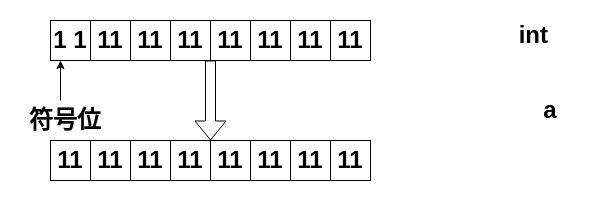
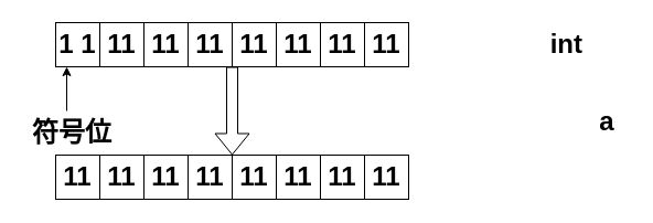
  <mxCell id="0" />
  <mxCell id="1" parent="0" />
  <mxCell id="2" value="&lt;font style=&quot;font-size: 24px&quot;&gt;&lt;b&gt;1 1&lt;/b&gt;&lt;/font&gt;" style="rounded=0;whiteSpace=wrap;html=1;" parent="1" vertex="1"><mxGeometry x="50" y="20" width="40" height="40" as="geometry" /></mxCell>
  <mxCell id="3" value="&lt;b style=&quot;font-size: 24px&quot;&gt;11&lt;/b&gt;" style="rounded=0;whiteSpace=wrap;html=1;" parent="1" vertex="1"><mxGeometry x="90" y="20" width="40" height="40" as="geometry" /></mxCell>
  <mxCell id="4" value="&lt;b style=&quot;font-size: 24px&quot;&gt;11&lt;/b&gt;" style="rounded=0;whiteSpace=wrap;html=1;" parent="1" vertex="1"><mxGeometry x="130" y="20" width="40" height="40" as="geometry" /></mxCell>
  <mxCell id="5" value="&lt;b style=&quot;font-size: 24px&quot;&gt;11&lt;/b&gt;" style="rounded=0;whiteSpace=wrap;html=1;" parent="1" vertex="1"><mxGeometry x="170" y="20" width="40" height="40" as="geometry" /></mxCell>
  <mxCell id="6" value="&lt;b style=&quot;font-size: 24px&quot;&gt;11&lt;/b&gt;" style="rounded=0;whiteSpace=wrap;html=1;" parent="1" vertex="1"><mxGeometry x="210" y="20" width="40" height="40" as="geometry" /></mxCell>
  <mxCell id="7" value="&lt;b style=&quot;font-size: 24px&quot;&gt;11&lt;/b&gt;" style="rounded=0;whiteSpace=wrap;html=1;" parent="1" vertex="1"><mxGeometry x="250" y="20" width="40" height="40" as="geometry" /></mxCell>
  <mxCell id="8" value="&lt;b style=&quot;font-size: 24px&quot;&gt;11&lt;/b&gt;" style="rounded=0;whiteSpace=wrap;html=1;" parent="1" vertex="1"><mxGeometry x="290" y="20" width="40" height="40" as="geometry" /></mxCell>
  <mxCell id="9" value="&lt;b style=&quot;font-size: 24px&quot;&gt;11&lt;/b&gt;" style="rounded=0;whiteSpace=wrap;html=1;" parent="1" vertex="1"><mxGeometry x="330" y="20" width="40" height="40" as="geometry" /></mxCell>
  <mxCell id="10" value="&lt;font style=&quot;font-size: 24px&quot;&gt;&lt;b&gt;11&lt;/b&gt;&lt;/font&gt;" style="rounded=0;whiteSpace=wrap;html=1;" parent="1" vertex="1"><mxGeometry x="50" y="140" width="40" height="40" as="geometry" /></mxCell>
  <mxCell id="11" value="&lt;font style=&quot;font-size: 24px&quot;&gt;&lt;b&gt;11&lt;/b&gt;&lt;/font&gt;" style="rounded=0;whiteSpace=wrap;html=1;" parent="1" vertex="1"><mxGeometry x="90" y="140" width="40" height="40" as="geometry" /></mxCell>
  <mxCell id="12" value="&lt;font style=&quot;font-size: 24px&quot;&gt;&lt;b&gt;11&lt;/b&gt;&lt;/font&gt;" style="rounded=0;whiteSpace=wrap;html=1;" parent="1" vertex="1"><mxGeometry x="130" y="140" width="40" height="40" as="geometry" /></mxCell>
  <mxCell id="13" value="&lt;font style=&quot;font-size: 24px&quot;&gt;&lt;b&gt;11&lt;/b&gt;&lt;/font&gt;" style="rounded=0;whiteSpace=wrap;html=1;" parent="1" vertex="1"><mxGeometry x="170" y="140" width="40" height="40" as="geometry" /></mxCell>
  <mxCell id="14" value="&lt;b style=&quot;font-size: 24px&quot;&gt;11&lt;/b&gt;" style="rounded=0;whiteSpace=wrap;html=1;" parent="1" vertex="1"><mxGeometry x="210" y="140" width="40" height="40" as="geometry" /></mxCell>
  <mxCell id="15" value="&lt;b style=&quot;font-size: 24px&quot;&gt;11&lt;/b&gt;" style="rounded=0;whiteSpace=wrap;html=1;" parent="1" vertex="1"><mxGeometry x="250" y="140" width="40" height="40" as="geometry" /></mxCell>
  <mxCell id="16" value="&lt;b style=&quot;font-size: 24px&quot;&gt;11&lt;/b&gt;" style="rounded=0;whiteSpace=wrap;html=1;" parent="1" vertex="1"><mxGeometry x="290" y="140" width="40" height="40" as="geometry" /></mxCell>
  <mxCell id="17" value="&lt;b style=&quot;font-size: 24px&quot;&gt;11&lt;/b&gt;" style="rounded=0;whiteSpace=wrap;html=1;" parent="1" vertex="1"><mxGeometry x="330" y="140" width="40" height="40" as="geometry" /></mxCell>
  <mxCell id="18" value="" style="shape=flexArrow;endArrow=classic;html=1;exitX=0;exitY=1;exitDx=0;exitDy=0;entryX=1;entryY=0;entryDx=0;entryDy=0;" parent="1" source="6" target="13" edge="1"><mxGeometry width="50" height="50" relative="1" as="geometry"><mxPoint x="150" y="0" as="sourcePoint" /><mxPoint x="170" y="110" as="targetPoint" /></mxGeometry></mxCell>
  <mxCell id="19" value="" style="endArrow=classic;html=1;entryX=0.25;entryY=1;entryDx=0;entryDy=0;" parent="1" edge="1"><mxGeometry width="50" height="50" relative="1" as="geometry"><mxPoint x="60" y="100" as="sourcePoint" /><mxPoint x="60" y="60" as="targetPoint" /></mxGeometry></mxCell>
  <mxCell id="20" value="&lt;span style=&quot;font-size: 24px&quot;&gt;&lt;b&gt;符号位&lt;/b&gt;&lt;/span&gt;" style="text;html=1;strokeColor=none;fillColor=none;align=center;verticalAlign=middle;whiteSpace=wrap;rounded=0;" parent="1" vertex="1"><mxGeometry x="20" y="100" width="90" height="40" as="geometry" /></mxCell>
  <mxCell id="21" value="&lt;span style=&quot;font-size: 24px&quot;&gt;&lt;b&gt;a&lt;/b&gt;&lt;/span&gt;" style="text;html=1;strokeColor=none;fillColor=none;align=center;verticalAlign=middle;whiteSpace=wrap;rounded=0;" parent="1" vertex="1"><mxGeometry x="530" y="90" width="40" height="40" as="geometry" /></mxCell>
- <mxCell id="22" value="&lt;span style=&quot;font-size: 24px&quot;&gt;&lt;b&gt;int&lt;/b&gt;&lt;/span&gt;" style="text;html=1;strokeColor=none;fillColor=none;align=right;verticalAlign=middle;whiteSpace=wrap;rounded=0;" parent="1" vertex="1"><mxGeometry x="390" y="15" width="160" height="40" as="geometry" /></mxCell>
+ <mxCell id="22" value="&lt;span style=&quot;font-size: 24px&quot;&gt;&lt;b&gt;int&lt;/b&gt;&lt;/span&gt;" style="text;html=1;strokeColor=none;fillColor=none;align=right;verticalAlign=middle;whiteSpace=wrap;rounded=0;" parent="1" vertex="1"><mxGeometry x="370" y="20" width="160" height="40" as="geometry" /></mxCell>
